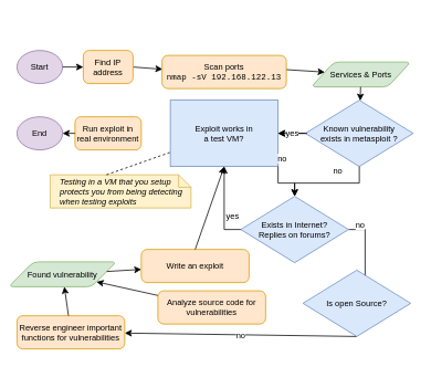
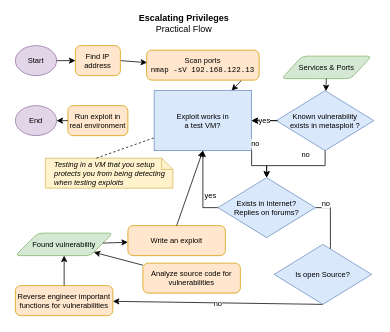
  <mxCell id="0" />
  <mxCell id="1" parent="0" />
+ <mxCell id="2" value="Escalating Privileges&lt;br&gt;&lt;span style=&quot;font-weight: normal&quot;&gt;Practical Flow&lt;/span&gt;" style="text;html=1;strokeColor=none;fillColor=none;align=center;verticalAlign=middle;whiteSpace=wrap;rounded=0;fontStyle=1" vertex="1" parent="1"><mxGeometry x="170" y="20" width="150" height="20" as="geometry" /></mxCell>
  <mxCell id="3" value="" style="endArrow=classic;html=1;fontSize=10;exitX=1;exitY=0.5;exitDx=0;exitDy=0;entryX=0.004;entryY=0.418;entryDx=0;entryDy=0;entryPerimeter=0;" edge="1" parent="1" source="5" target="14"><mxGeometry width="50" height="50" relative="1" as="geometry"><mxPoint x="305" y="150" as="sourcePoint" /><mxPoint x="175" y="80" as="targetPoint" /></mxGeometry></mxCell>
  <mxCell id="4" value="Services &amp;amp; Ports" style="shape=parallelogram;html=1;strokeWidth=1;perimeter=parallelogramPerimeter;whiteSpace=wrap;rounded=1;arcSize=12;size=0.23;fontSize=10;fillColor=#d5e8d4;strokeColor=#82b366;" vertex="1" parent="1"><mxGeometry x="375" y="74" width="120" height="30" as="geometry" /></mxCell>
  <mxCell id="5" value="Find IP address" style="rounded=1;whiteSpace=wrap;html=1;absoluteArcSize=1;arcSize=14;strokeWidth=1;fontSize=10;fillColor=#ffe6cc;strokeColor=#d79b00;" vertex="1" parent="1"><mxGeometry x="100" y="60" width="60" height="40" as="geometry" /></mxCell>
  <mxCell id="6" value="" style="edgeStyle=orthogonalEdgeStyle;rounded=0;orthogonalLoop=1;jettySize=auto;html=1;fontSize=10;" edge="1" parent="1" source="7" target="11"><mxGeometry relative="1" as="geometry" /></mxCell>
  <mxCell id="7" value="Known vulnerability&lt;br&gt;exists in metasploit ?" style="rhombus;whiteSpace=wrap;html=1;strokeWidth=1;fontSize=10;fillColor=#dae8fc;strokeColor=#6c8ebf;" vertex="1" parent="1"><mxGeometry x="368" y="120" width="130" height="80" as="geometry" /></mxCell>
- <mxCell id="8" value="" style="endArrow=classic;html=1;fontSize=10;exitX=0.991;exitY=0.427;exitDx=0;exitDy=0;exitPerimeter=0;" edge="1" parent="1" source="14" target="4"><mxGeometry width="50" height="50" relative="1" as="geometry"><mxPoint x="355" y="80" as="sourcePoint" /><mxPoint x="388.8" y="80" as="targetPoint" /></mxGeometry></mxCell>
+ <mxCell id="8" value="" style="endArrow=classic;html=1;fontSize=10;exitX=0.991;exitY=0.427;exitDx=0;exitDy=0;exitPerimeter=0;" edge="1" parent="1" source="14" target="11"><mxGeometry width="50" height="50" relative="1" as="geometry"><mxPoint x="355" y="80" as="sourcePoint" /><mxPoint x="388.8" y="80" as="targetPoint" /></mxGeometry></mxCell>
  <mxCell id="9" value="" style="endArrow=classic;html=1;fontSize=10;" edge="1" parent="1" source="4" target="7"><mxGeometry width="50" height="50" relative="1" as="geometry"><mxPoint x="365" y="90" as="sourcePoint" /><mxPoint x="435" y="120" as="targetPoint" /></mxGeometry></mxCell>
  <mxCell id="10" value="yes" style="endArrow=classic;html=1;fontSize=10;exitX=0;exitY=0.5;exitDx=0;exitDy=0;" edge="1" parent="1" target="11"><mxGeometry width="50" height="50" relative="1" as="geometry"><mxPoint x="370" y="160" as="sourcePoint" /><mxPoint x="315" y="160" as="targetPoint" /></mxGeometry></mxCell>
  <mxCell id="11" value="Exploit works in&lt;br&gt;a test VM?" style="whiteSpace=wrap;html=1;strokeWidth=1;fontSize=10;fillColor=#dae8fc;strokeColor=#6c8ebf;rounded=0;" vertex="1" parent="1"><mxGeometry x="205" y="120" width="130" height="80" as="geometry" /></mxCell>
  <mxCell id="12" value="Testing in a VM that you setup&lt;br&gt;protects you from being detecting&lt;br&gt;when testing exploits" style="shape=note;size=15;align=left;spacingLeft=10;html=1;whiteSpace=wrap;strokeWidth=1;fontSize=10;fillColor=#fff2cc;strokeColor=#d6b656;fontStyle=2" vertex="1" parent="1"><mxGeometry x="60" y="210" width="170" height="40" as="geometry" /></mxCell>
  <mxCell id="13" value="" style="edgeStyle=none;endArrow=none;exitX=0.4;exitY=0;dashed=1;html=1;fontSize=10;" edge="1" source="12" parent="1" target="11"><mxGeometry x="1" relative="1" as="geometry"><mxPoint x="135" y="180" as="targetPoint" /></mxGeometry></mxCell>
  <mxCell id="14" value="Scan ports&lt;br&gt;&lt;font face=&quot;Courier New&quot;&gt;nmap -sV 192.168.122.13&lt;/font&gt;" style="rounded=1;whiteSpace=wrap;html=1;absoluteArcSize=1;arcSize=14;strokeWidth=1;fontSize=10;fillColor=#ffe6cc;strokeColor=#d79b00;" vertex="1" parent="1"><mxGeometry x="195" y="66" width="150" height="40" as="geometry" /></mxCell>
  <mxCell id="15" value="Run exploit in real environment" style="rounded=1;whiteSpace=wrap;html=1;absoluteArcSize=1;arcSize=14;strokeWidth=1;fontSize=10;fillColor=#ffe6cc;strokeColor=#d79b00;" vertex="1" parent="1"><mxGeometry x="90" y="140" width="80" height="40" as="geometry" /></mxCell>
  <mxCell id="16" value="Start" style="strokeWidth=1;html=1;shape=mxgraph.flowchart.start_1;whiteSpace=wrap;fontSize=10;fillColor=#e1d5e7;strokeColor=#9673a6;" vertex="1" parent="1"><mxGeometry x="20" y="60" width="55" height="40" as="geometry" /></mxCell>
  <mxCell id="17" value="" style="endArrow=classic;html=1;fontSize=10;" edge="1" parent="1" source="16" target="5"><mxGeometry width="50" height="50" relative="1" as="geometry"><mxPoint x="170" y="90" as="sourcePoint" /><mxPoint x="205.6" y="88.72" as="targetPoint" /></mxGeometry></mxCell>
  <mxCell id="18" value="End" style="strokeWidth=1;html=1;shape=mxgraph.flowchart.start_1;whiteSpace=wrap;fontSize=10;fillColor=#e1d5e7;strokeColor=#9673a6;" vertex="1" parent="1"><mxGeometry x="20" y="140" width="55" height="40" as="geometry" /></mxCell>
  <mxCell id="19" value="" style="endArrow=classic;html=1;fontSize=10;" edge="1" parent="1" source="15" target="18"><mxGeometry width="50" height="50" relative="1" as="geometry"><mxPoint x="215" y="170" as="sourcePoint" /><mxPoint x="180" y="170" as="targetPoint" /><mxPoint as="offset" /></mxGeometry></mxCell>
  <mxCell id="20" value="no" style="edgeStyle=orthogonalEdgeStyle;rounded=0;orthogonalLoop=1;jettySize=auto;html=1;fontSize=10;exitX=0.5;exitY=1;exitDx=0;exitDy=0;" edge="1" parent="1" source="7" target="23"><mxGeometry x="-0.186" y="-15" relative="1" as="geometry"><mxPoint x="378" y="170" as="sourcePoint" /><mxPoint x="400" y="250" as="targetPoint" /><mxPoint as="offset" /></mxGeometry></mxCell>
  <mxCell id="21" value="no" style="edgeStyle=orthogonalEdgeStyle;rounded=0;orthogonalLoop=1;jettySize=auto;html=1;fontSize=10;exitX=1;exitY=1;exitDx=0;exitDy=0;entryX=0.5;entryY=0;entryDx=0;entryDy=0;" edge="1" parent="1" source="11" target="23"><mxGeometry x="-0.125" y="30" relative="1" as="geometry"><mxPoint x="443" y="210" as="sourcePoint" /><mxPoint x="340" y="240" as="targetPoint" /><mxPoint as="offset" /></mxGeometry></mxCell>
  <mxCell id="22" value="no" style="edgeStyle=orthogonalEdgeStyle;rounded=0;orthogonalLoop=1;jettySize=auto;html=1;entryX=0.5;entryY=0;entryDx=0;entryDy=0;fontSize=10;exitX=1;exitY=0.5;exitDx=0;exitDy=0;" edge="1" parent="1" source="23" target="26"><mxGeometry x="-0.73" y="6" relative="1" as="geometry"><mxPoint as="offset" /></mxGeometry></mxCell>
  <mxCell id="23" value="Exists in Internet?&lt;br&gt;Replies on forums?" style="rhombus;whiteSpace=wrap;html=1;strokeWidth=1;fontSize=10;fillColor=#dae8fc;strokeColor=#6c8ebf;" vertex="1" parent="1"><mxGeometry x="290" y="236" width="130" height="80" as="geometry" /></mxCell>
  <mxCell id="24" value="yes" style="edgeStyle=orthogonalEdgeStyle;rounded=0;orthogonalLoop=1;jettySize=auto;html=1;fontSize=10;" edge="1" parent="1" source="23" target="11"><mxGeometry x="-0.25" y="-10" relative="1" as="geometry"><mxPoint x="312.5" y="190" as="sourcePoint" /><mxPoint x="365" y="246" as="targetPoint" /><mxPoint as="offset" /><Array as="points"><mxPoint x="270" y="276" /></Array></mxGeometry></mxCell>
  <mxCell id="25" value="no" style="rounded=0;orthogonalLoop=1;jettySize=auto;html=1;fontSize=10;exitX=0.5;exitY=1;exitDx=0;exitDy=0;" edge="1" parent="1" source="26" target="28"><mxGeometry relative="1" as="geometry" /></mxCell>
  <mxCell id="26" value="Is open Source?" style="rhombus;whiteSpace=wrap;html=1;strokeWidth=1;fontSize=10;fillColor=#dae8fc;strokeColor=#6c8ebf;" vertex="1" parent="1"><mxGeometry x="365" y="325" width="130" height="80" as="geometry" /></mxCell>
  <mxCell id="27" value="Analyze source code for vulnerabilities" style="rounded=1;whiteSpace=wrap;html=1;absoluteArcSize=1;arcSize=14;strokeWidth=1;fontSize=10;fillColor=#ffe6cc;strokeColor=#d79b00;" vertex="1" parent="1"><mxGeometry x="190" y="350" width="130" height="40" as="geometry" /></mxCell>
  <mxCell id="28" value="Reverse engineer important functions for vulnerabilities" style="rounded=1;whiteSpace=wrap;html=1;absoluteArcSize=1;arcSize=14;strokeWidth=1;fontSize=10;fillColor=#ffe6cc;strokeColor=#d79b00;" vertex="1" parent="1"><mxGeometry x="20" y="380" width="130" height="40" as="geometry" /></mxCell>
  <mxCell id="29" value="" style="endArrow=classic;html=1;fontSize=10;" edge="1" parent="1" source="27" target="30"><mxGeometry width="50" height="50" relative="1" as="geometry"><mxPoint x="250" y="390" as="sourcePoint" /><mxPoint x="300" y="340" as="targetPoint" /></mxGeometry></mxCell>
- <mxCell id="30" value="Found vulnerability" style="shape=parallelogram;html=1;strokeWidth=1;perimeter=parallelogramPerimeter;whiteSpace=wrap;rounded=1;arcSize=12;size=0.23;fontSize=10;fillColor=#d5e8d4;strokeColor=#82b366;" vertex="1" parent="1"><mxGeometry x="10" y="315" width="130" height="30" as="geometry" /></mxCell>
+ <mxCell id="30" value="Found vulnerability" style="shape=parallelogram;html=1;strokeWidth=1;perimeter=parallelogramPerimeter;whiteSpace=wrap;rounded=1;arcSize=12;size=0.23;fontSize=10;fillColor=#d5e8d4;strokeColor=#82b366;" vertex="1" parent="1"><mxGeometry x="20" y="310" width="130" height="30" as="geometry" /></mxCell>
  <mxCell id="31" value="" style="endArrow=classic;html=1;fontSize=10;" edge="1" parent="1" source="28" target="30"><mxGeometry width="50" height="50" relative="1" as="geometry"><mxPoint x="260" y="400" as="sourcePoint" /><mxPoint x="186.379" y="413.634" as="targetPoint" /></mxGeometry></mxCell>
  <mxCell id="32" value="Write an exploit" style="rounded=1;whiteSpace=wrap;html=1;absoluteArcSize=1;arcSize=14;strokeWidth=1;fontSize=10;fillColor=#ffe6cc;strokeColor=#d79b00;" vertex="1" parent="1"><mxGeometry x="170" y="300" width="130" height="40" as="geometry" /></mxCell>
  <mxCell id="33" value="" style="endArrow=classic;html=1;fontSize=10;" edge="1" parent="1" source="30" target="32"><mxGeometry width="50" height="50" relative="1" as="geometry"><mxPoint x="130" y="401" as="sourcePoint" /><mxPoint x="186.379" y="413.634" as="targetPoint" /></mxGeometry></mxCell>
  <mxCell id="34" value="" style="endArrow=classic;html=1;fontSize=10;entryX=0.5;entryY=1;entryDx=0;entryDy=0;exitX=0.5;exitY=0;exitDx=0;exitDy=0;" edge="1" parent="1" source="32" target="11"><mxGeometry width="50" height="50" relative="1" as="geometry"><mxPoint x="140" y="411" as="sourcePoint" /><mxPoint x="140" y="370" as="targetPoint" /></mxGeometry></mxCell>
